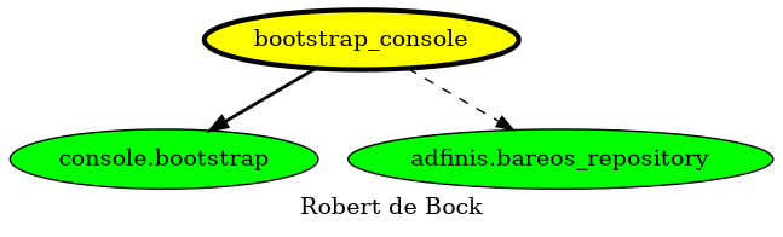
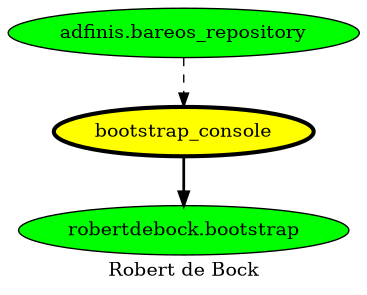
  digraph {
    label="Robert de Bock"
    node [fillcolor=green style=filled]
    n1 [fillcolor=yellow label=bootstrap_console penwidth=3]
-   "robertdebock.bootstrap" [label="console.bootstrap"]
+   "robertdebock.bootstrap"
    "adfinis.bareos_repository"
    n1 -> "robertdebock.bootstrap" [style=bold]
-   n1 -> "adfinis.bareos_repository" [style=dashed]
+   "adfinis.bareos_repository" -> n1 [style=dashed]
  }
